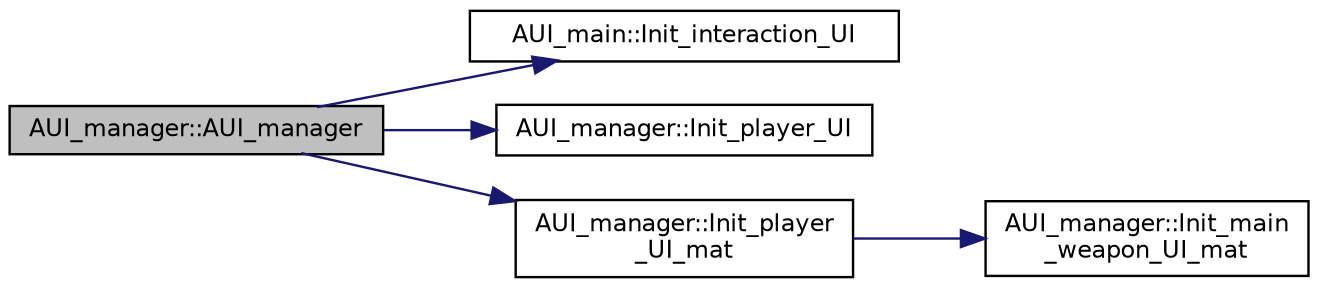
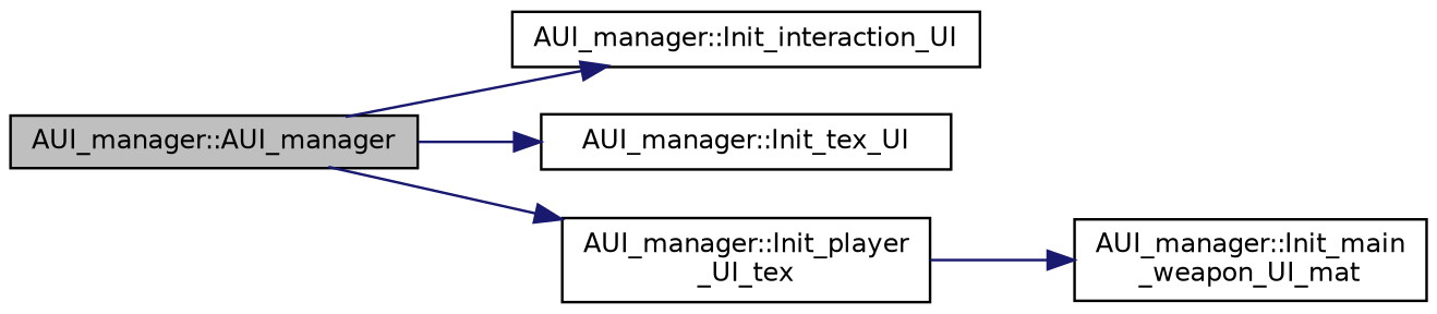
  digraph {
    rankdir=LR
    node [color=black fillcolor=white fontname=Helvetica fontsize=10 shape=record style=filled]
    edge [color=midnightblue fontname=Helvetica fontsize=10 labelfontname=Helvetica labelfontsize=10 style=solid]
    n1 [fillcolor=grey75 fontcolor=black height=0.2 label="AUI_manager::AUI_manager" width=0.4]
-   n2 [height=0.2 label="AUI_main::Init_interaction_UI" width=0.4]
-   n3 [height=0.2 label="AUI_manager::Init_player_UI" width=0.4]
-   n4 [height=0.2 label="AUI_manager::Init_player\l_UI_mat" width=0.4]
+   n2 [height=0.2 label="AUI_manager::Init_interaction_UI" width=0.4]
+   n3 [height=0.2 label="AUI_manager::Init_tex_UI" width=0.4]
+   n4 [height=0.2 label="AUI_manager::Init_player\l_UI_tex" width=0.4]
    n5 [height=0.2 label="AUI_manager::Init_main\l_weapon_UI_mat" width=0.4]
    n1 -> n2
    n1 -> n3
    n1 -> n4
    n4 -> n5
  }
